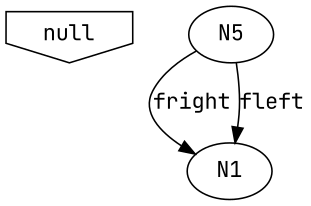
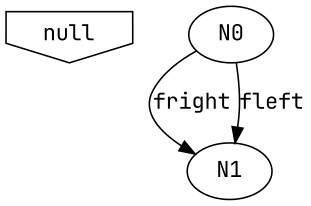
  digraph {
    nodesep=.5
    ordering=out
    fontname="JetBrains Mono"
    node [fontname="JetBrains Mono"]
    edge [fontname="JetBrains Mono"]
    null [shape=invhouse]
-   N0 [label=N5]
+   N0
    N1
    N0 -> N1 [label=fright]
    N0 -> N1 [label=fleft]
  }
